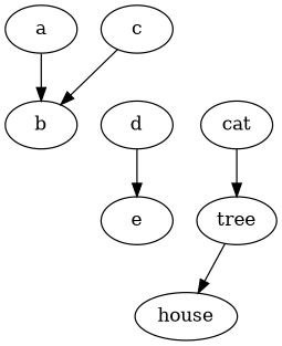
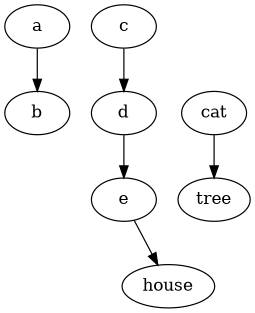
  digraph {
    a
    b
    d
    e
    tree
    house
    c
    cat
    a -> b
    d -> e
-   tree -> house
-   c -> b
+   e -> house
+   c -> d
    cat -> tree
  }
